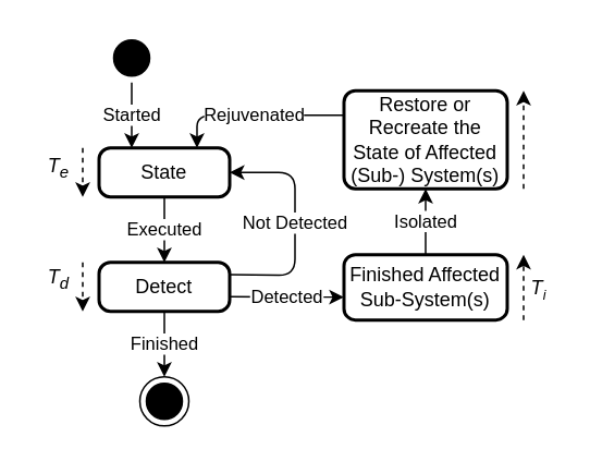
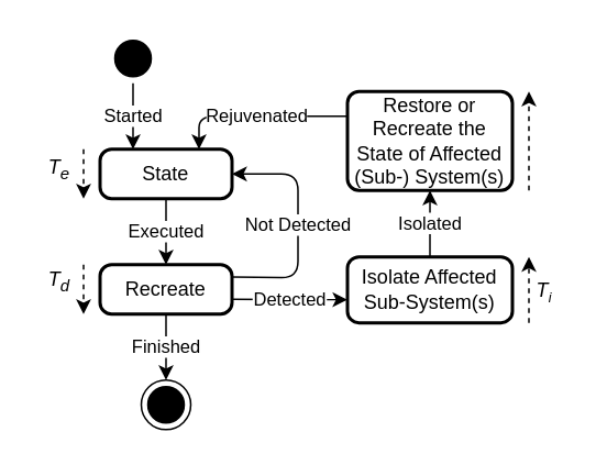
  <mxCell id="0" />
  <mxCell id="1" parent="0" />
- <mxCell id="2" value="Detect" style="rounded=1;whiteSpace=wrap;html=1;absoluteArcSize=1;arcSize=14;strokeWidth=2;" parent="1" vertex="1"><mxGeometry x="60" y="160" width="80" height="30" as="geometry" /></mxCell>
- <mxCell id="3" value="Finished Affected&lt;br&gt;Sub-System(s)" style="rounded=1;whiteSpace=wrap;html=1;absoluteArcSize=1;arcSize=14;strokeWidth=2;" parent="1" vertex="1"><mxGeometry x="210" y="155.25" width="100" height="40" as="geometry" /></mxCell>
+ <mxCell id="2" value="Recreate" style="rounded=1;whiteSpace=wrap;html=1;absoluteArcSize=1;arcSize=14;strokeWidth=2;" parent="1" vertex="1"><mxGeometry x="60" y="160" width="80" height="30" as="geometry" /></mxCell>
+ <mxCell id="3" value="Isolate Affected&lt;br&gt;Sub-System(s)" style="rounded=1;whiteSpace=wrap;html=1;absoluteArcSize=1;arcSize=14;strokeWidth=2;" parent="1" vertex="1"><mxGeometry x="210" y="155.25" width="100" height="40" as="geometry" /></mxCell>
  <mxCell id="4" value="&lt;i&gt;T&lt;sub&gt;d&lt;/sub&gt;&lt;/i&gt;" style="text;html=1;align=center;verticalAlign=middle;resizable=0;points=[];autosize=1;" parent="1" vertex="1"><mxGeometry x="20" y="160" width="30" height="20" as="geometry" /></mxCell>
  <mxCell id="5" value="" style="endArrow=classic;html=1;dashed=1;" parent="1" edge="1"><mxGeometry width="50" height="50" relative="1" as="geometry"><mxPoint x="50" y="160" as="sourcePoint" /><mxPoint x="50" y="190" as="targetPoint" /></mxGeometry></mxCell>
  <mxCell id="6" value="Executed" style="endArrow=classic;html=1;exitX=0.5;exitY=1;exitDx=0;exitDy=0;entryX=0.5;entryY=0;entryDx=0;entryDy=0;" parent="1" source="7" target="2" edge="1"><mxGeometry width="50" height="50" relative="1" as="geometry"><mxPoint x="100" y="120" as="sourcePoint" /><mxPoint x="140" y="140" as="targetPoint" /></mxGeometry></mxCell>
  <mxCell id="7" value="State" style="rounded=1;whiteSpace=wrap;html=1;absoluteArcSize=1;arcSize=14;strokeWidth=2;" parent="1" vertex="1"><mxGeometry x="60" y="90" width="80" height="30" as="geometry" /></mxCell>
  <mxCell id="8" value="Rejuvenated" style="endArrow=classic;html=1;entryX=0.75;entryY=0;entryDx=0;entryDy=0;exitX=0;exitY=0.25;exitDx=0;exitDy=0;" parent="1" source="11" target="7" edge="1"><mxGeometry width="50" height="50" relative="1" as="geometry"><mxPoint x="180" y="-20" as="sourcePoint" /><mxPoint x="330" y="120" as="targetPoint" /><Array as="points"><mxPoint x="120" y="70" /></Array></mxGeometry></mxCell>
  <mxCell id="9" value="" style="endArrow=classic;html=1;dashed=1;" parent="1" edge="1"><mxGeometry width="50" height="50" relative="1" as="geometry"><mxPoint x="50" y="90" as="sourcePoint" /><mxPoint x="50" y="120" as="targetPoint" /></mxGeometry></mxCell>
  <mxCell id="10" value="&lt;i&gt;T&lt;sub&gt;e&lt;/sub&gt;&lt;/i&gt;" style="text;html=1;align=center;verticalAlign=middle;resizable=0;points=[];autosize=1;" parent="1" vertex="1"><mxGeometry x="20" y="92" width="30" height="20" as="geometry" /></mxCell>
  <mxCell id="11" value="Restore or Recreate the State of Affected&lt;br&gt;(Sub-) System(s)" style="rounded=1;whiteSpace=wrap;html=1;absoluteArcSize=1;arcSize=14;strokeWidth=2;" parent="1" vertex="1"><mxGeometry x="210" y="55" width="100" height="60" as="geometry" /></mxCell>
  <mxCell id="12" value="Isolated" style="endArrow=classic;html=1;exitX=0.5;exitY=0;exitDx=0;exitDy=0;entryX=0.5;entryY=1;entryDx=0;entryDy=0;" parent="1" source="3" target="11" edge="1"><mxGeometry width="50" height="50" relative="1" as="geometry"><mxPoint x="160" y="160" as="sourcePoint" /><mxPoint x="210" y="110" as="targetPoint" /></mxGeometry></mxCell>
  <mxCell id="13" value="&lt;i&gt;T&lt;font size=&quot;1&quot;&gt;&lt;sub&gt;i&lt;/sub&gt;&lt;br&gt;&lt;/font&gt;&lt;/i&gt;" style="text;html=1;align=center;verticalAlign=middle;resizable=0;points=[];autosize=1;" parent="1" vertex="1"><mxGeometry x="319" y="165.75" width="20" height="20" as="geometry" /></mxCell>
  <mxCell id="14" value="" style="endArrow=classic;html=1;dashed=1;" parent="1" edge="1"><mxGeometry width="50" height="50" relative="1" as="geometry"><mxPoint x="320" y="195.25" as="sourcePoint" /><mxPoint x="320" y="155.25" as="targetPoint" /></mxGeometry></mxCell>
  <mxCell id="15" value="" style="endArrow=classic;html=1;dashed=1;exitX=0.2;exitY=0.725;exitDx=0;exitDy=0;exitPerimeter=0;" parent="1" edge="1"><mxGeometry width="50" height="50" relative="1" as="geometry"><mxPoint x="320" y="115" as="sourcePoint" /><mxPoint x="320" y="55" as="targetPoint" /></mxGeometry></mxCell>
  <mxCell id="16" value="Detected" style="endArrow=classic;html=1;exitX=1;exitY=0.5;exitDx=0;exitDy=0;entryX=0;entryY=0.5;entryDx=0;entryDy=0;" parent="1" edge="1"><mxGeometry width="50" height="50" relative="1" as="geometry"><mxPoint x="140" y="181" as="sourcePoint" /><mxPoint x="210" y="181.25" as="targetPoint" /></mxGeometry></mxCell>
  <mxCell id="17" value="" style="ellipse;html=1;shape=endState;fillColor=#000000;strokeColor=#000000;" parent="1" vertex="1"><mxGeometry x="85" y="230" width="30" height="30" as="geometry" /></mxCell>
  <mxCell id="18" value="Finished" style="endArrow=classic;html=1;exitX=0.5;exitY=1;exitDx=0;exitDy=0;" parent="1" source="2" target="17" edge="1"><mxGeometry width="50" height="50" relative="1" as="geometry"><mxPoint x="110" y="230" as="sourcePoint" /><mxPoint x="110" y="340" as="targetPoint" /></mxGeometry></mxCell>
  <mxCell id="19" value="" style="ellipse;html=1;shape=startState;fillColor=#000000;strokeColor=#000000;" parent="1" vertex="1"><mxGeometry x="65" y="20" width="30" height="30" as="geometry" /></mxCell>
  <mxCell id="20" value="Started" style="endArrow=classic;html=1;entryX=0.25;entryY=0;entryDx=0;entryDy=0;exitX=0.5;exitY=1;exitDx=0;exitDy=0;" parent="1" source="19" target="7" edge="1"><mxGeometry width="50" height="50" relative="1" as="geometry"><mxPoint x="100" y="40" as="sourcePoint" /><mxPoint x="5" y="40" as="targetPoint" /></mxGeometry></mxCell>
  <mxCell id="21" value="Not Detected" style="endArrow=classic;html=1;exitX=1;exitY=0.25;exitDx=0;exitDy=0;entryX=1;entryY=0.5;entryDx=0;entryDy=0;" edge="1" parent="1" source="2" target="7"><mxGeometry width="50" height="50" relative="1" as="geometry"><mxPoint x="150" y="191" as="sourcePoint" /><mxPoint x="220" y="191.25" as="targetPoint" /><Array as="points"><mxPoint x="180" y="168" /><mxPoint x="180" y="105" /></Array></mxGeometry></mxCell>
